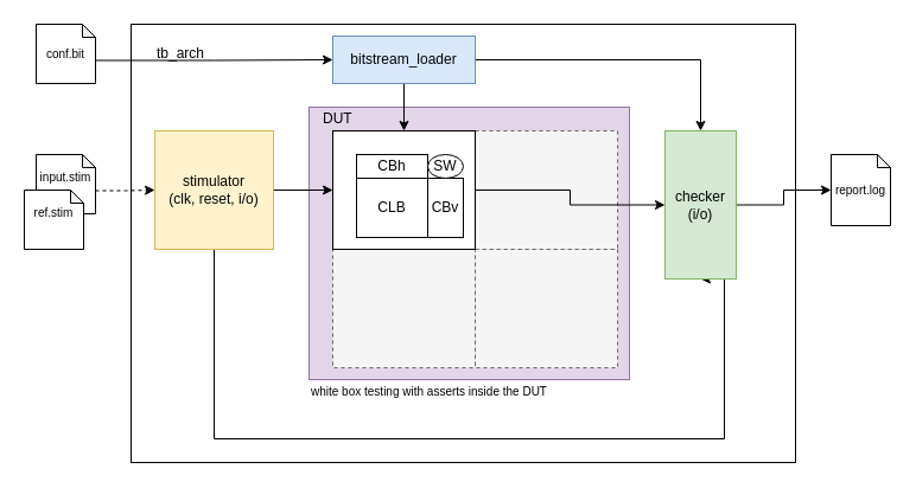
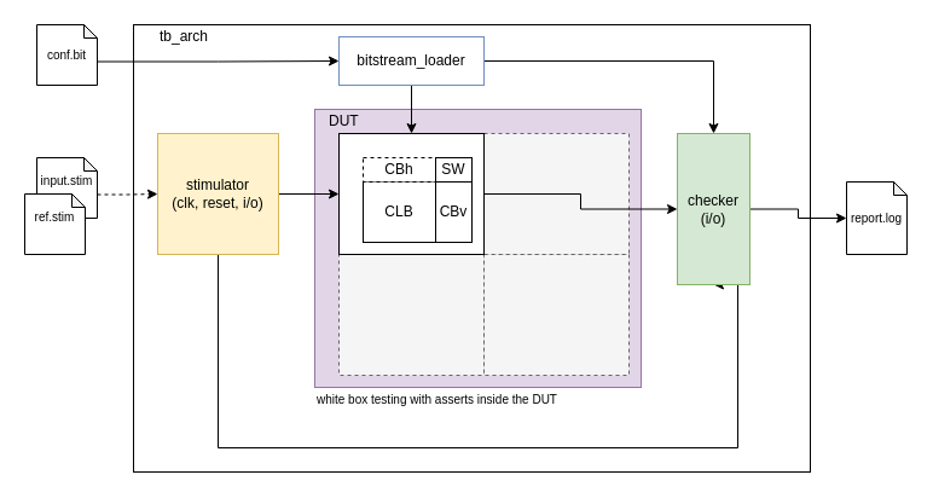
  <mxCell id="0" />
  <mxCell id="1" parent="0" />
  <mxCell id="2" value="" style="rounded=0;whiteSpace=wrap;html=1;" vertex="1" parent="1"><mxGeometry x="110" y="20" width="560" height="370" as="geometry" /></mxCell>
  <mxCell id="3" value="" style="rounded=0;whiteSpace=wrap;html=1;fillColor=#e1d5e7;strokeColor=#9673a6;" vertex="1" parent="1"><mxGeometry x="260" y="90" width="270" height="230" as="geometry" /></mxCell>
  <mxCell id="4" value="" style="rounded=0;whiteSpace=wrap;html=1;dashed=1;fillColor=#f5f5f5;fontColor=#333333;strokeColor=#666666;" vertex="1" parent="1"><mxGeometry x="280" y="210" width="120" height="100" as="geometry" /></mxCell>
  <mxCell id="5" value="" style="rounded=0;whiteSpace=wrap;html=1;dashed=1;fillColor=#f5f5f5;fontColor=#333333;strokeColor=#666666;" vertex="1" parent="1"><mxGeometry x="400" y="110" width="120" height="100" as="geometry" /></mxCell>
  <mxCell id="6" value="" style="rounded=0;whiteSpace=wrap;html=1;dashed=1;fillColor=#f5f5f5;fontColor=#333333;strokeColor=#666666;" vertex="1" parent="1"><mxGeometry x="400" y="210" width="120" height="100" as="geometry" /></mxCell>
  <mxCell id="7" style="edgeStyle=orthogonalEdgeStyle;rounded=0;orthogonalLoop=1;jettySize=auto;html=1;exitX=1;exitY=0.5;exitDx=0;exitDy=0;" edge="1" parent="1" source="8" target="21"><mxGeometry relative="1" as="geometry" /></mxCell>
  <mxCell id="8" value="" style="rounded=0;whiteSpace=wrap;html=1;" vertex="1" parent="1"><mxGeometry x="280" y="110" width="120" height="100" as="geometry" /></mxCell>
  <mxCell id="9" value="" style="group" vertex="1" connectable="0" parent="1"><mxGeometry x="300" y="130" width="90" height="70" as="geometry" /></mxCell>
  <mxCell id="10" value="CLB" style="rounded=0;whiteSpace=wrap;html=1;" vertex="1" parent="9"><mxGeometry y="20" width="60" height="50" as="geometry" /></mxCell>
- <mxCell id="11" value="CBh" style="rounded=0;whiteSpace=wrap;html=1;" vertex="1" parent="9"><mxGeometry width="60" height="20" as="geometry" /></mxCell>
+ <mxCell id="11" value="CBh" style="rounded=0;whiteSpace=wrap;html=1;dashed=1;" vertex="1" parent="9"><mxGeometry width="60" height="20" as="geometry" /></mxCell>
  <mxCell id="12" value="CBv" style="rounded=0;whiteSpace=wrap;html=1;" vertex="1" parent="9"><mxGeometry x="60" y="20" width="30" height="50" as="geometry" /></mxCell>
- <mxCell id="13" value="SW" style="ellipse;whiteSpace=wrap;html=1;" vertex="1" parent="9"><mxGeometry x="60" width="30" height="20" as="geometry" /></mxCell>
+ <mxCell id="13" value="SW" style="rounded=0;whiteSpace=wrap;html=1;" vertex="1" parent="9"><mxGeometry x="60" width="30" height="20" as="geometry" /></mxCell>
  <mxCell id="14" style="edgeStyle=orthogonalEdgeStyle;rounded=0;orthogonalLoop=1;jettySize=auto;html=1;exitX=1;exitY=0.5;exitDx=0;exitDy=0;entryX=0;entryY=0.5;entryDx=0;entryDy=0;" edge="1" parent="1" source="16" target="8"><mxGeometry relative="1" as="geometry" /></mxCell>
  <mxCell id="15" style="edgeStyle=orthogonalEdgeStyle;rounded=0;orthogonalLoop=1;jettySize=auto;html=1;exitX=0.5;exitY=1;exitDx=0;exitDy=0;entryX=0.5;entryY=1;entryDx=0;entryDy=0;fontSize=10;" edge="1" parent="1" source="16" target="21"><mxGeometry relative="1" as="geometry"><Array as="points"><mxPoint x="180" y="370" /><mxPoint x="610" y="370" /></Array></mxGeometry></mxCell>
  <mxCell id="16" value="stimulator&lt;br&gt;(clk, reset, i/o)" style="rounded=0;whiteSpace=wrap;html=1;fillColor=#fff2cc;strokeColor=#d6b656;" vertex="1" parent="1"><mxGeometry x="130" y="110" width="100" height="100" as="geometry" /></mxCell>
  <mxCell id="17" style="edgeStyle=orthogonalEdgeStyle;rounded=0;orthogonalLoop=1;jettySize=auto;html=1;exitX=0.5;exitY=1;exitDx=0;exitDy=0;entryX=0.5;entryY=0;entryDx=0;entryDy=0;" edge="1" parent="1" source="19" target="8"><mxGeometry relative="1" as="geometry" /></mxCell>
  <mxCell id="18" style="edgeStyle=orthogonalEdgeStyle;rounded=0;orthogonalLoop=1;jettySize=auto;html=1;exitX=1;exitY=0.5;exitDx=0;exitDy=0;fontSize=10;" edge="1" parent="1" source="19" target="21"><mxGeometry relative="1" as="geometry" /></mxCell>
- <mxCell id="19" value="bitstream_loader" style="rounded=0;whiteSpace=wrap;html=1;fillColor=#dae8fc;strokeColor=#6c8ebf;" vertex="1" parent="1"><mxGeometry x="280" y="30" width="120" height="40" as="geometry" /></mxCell>
+ <mxCell id="19" value="bitstream_loader" style="rounded=0;whiteSpace=wrap;html=1;fillColor=#ffffff;strokeColor=#6c8ebf;" vertex="1" parent="1"><mxGeometry x="280" y="30" width="120" height="40" as="geometry" /></mxCell>
  <mxCell id="20" style="edgeStyle=orthogonalEdgeStyle;rounded=0;orthogonalLoop=1;jettySize=auto;html=1;exitX=1;exitY=0.5;exitDx=0;exitDy=0;entryX=0;entryY=0.5;entryDx=0;entryDy=0;entryPerimeter=0;fontSize=10;" edge="1" parent="1" source="21" target="29"><mxGeometry relative="1" as="geometry" /></mxCell>
  <mxCell id="21" value="checker&lt;br&gt;(i/o)" style="rounded=0;whiteSpace=wrap;html=1;fillColor=#d5e8d4;strokeColor=#82b366;" vertex="1" parent="1"><mxGeometry x="560" y="110" width="60" height="125" as="geometry" /></mxCell>
  <mxCell id="22" value="DUT" style="text;html=1;strokeColor=none;fillColor=none;align=left;verticalAlign=middle;whiteSpace=wrap;rounded=0;" vertex="1" parent="1"><mxGeometry x="270" y="90" width="50" height="20" as="geometry" /></mxCell>
  <mxCell id="23" value="&lt;font style=&quot;font-size: 10px;&quot;&gt;white box testing with asserts inside the DUT&lt;/font&gt;" style="text;html=1;strokeColor=none;fillColor=none;align=left;verticalAlign=middle;whiteSpace=wrap;rounded=0;" vertex="1" parent="1"><mxGeometry x="260" y="320" width="247" height="20" as="geometry" /></mxCell>
- <mxCell id="24" value="tb_arch" style="text;html=1;strokeColor=none;fillColor=none;align=left;verticalAlign=middle;whiteSpace=wrap;rounded=0;" vertex="1" parent="1"><mxGeometry x="130" y="35" width="50" height="20" as="geometry" /></mxCell>
+ <mxCell id="24" value="tb_arch" style="text;html=1;strokeColor=none;fillColor=none;align=left;verticalAlign=middle;whiteSpace=wrap;rounded=0;" vertex="1" parent="1"><mxGeometry x="130" y="20" width="50" height="20" as="geometry" /></mxCell>
  <mxCell id="25" style="edgeStyle=orthogonalEdgeStyle;rounded=0;orthogonalLoop=1;jettySize=auto;html=1;exitX=0;exitY=0;exitDx=50;exitDy=30.5;exitPerimeter=0;fontSize=10;" edge="1" parent="1" source="26" target="19"><mxGeometry relative="1" as="geometry" /></mxCell>
  <mxCell id="26" value="conf.bit" style="shape=note;whiteSpace=wrap;html=1;backgroundOutline=1;darkOpacity=0.05;fontSize=10;size=11;" vertex="1" parent="1"><mxGeometry x="30" y="20" width="50" height="50" as="geometry" /></mxCell>
  <mxCell id="27" style="edgeStyle=orthogonalEdgeStyle;rounded=0;orthogonalLoop=1;jettySize=auto;html=1;fontSize=10;exitX=0;exitY=0;exitDx=50;exitDy=30.5;exitPerimeter=0;dashed=1;" edge="1" parent="1" source="28" target="16"><mxGeometry relative="1" as="geometry"><mxPoint x="90" y="180" as="sourcePoint" /></mxGeometry></mxCell>
  <mxCell id="28" value="input.stim&lt;br&gt;&amp;nbsp;" style="shape=note;whiteSpace=wrap;html=1;backgroundOutline=1;darkOpacity=0.05;fontSize=10;size=11;" vertex="1" parent="1"><mxGeometry x="30" y="130" width="50" height="50" as="geometry" /></mxCell>
- <mxCell id="29" value="report.log" style="shape=note;whiteSpace=wrap;html=1;backgroundOutline=1;darkOpacity=0.05;fontSize=10;size=11;" vertex="1" parent="1"><mxGeometry x="700" y="130" width="50" height="60" as="geometry" /></mxCell>
+ <mxCell id="29" value="report.log" style="shape=note;whiteSpace=wrap;html=1;backgroundOutline=1;darkOpacity=0.05;fontSize=10;size=11;" vertex="1" parent="1"><mxGeometry x="700" y="150" width="50" height="60" as="geometry" /></mxCell>
  <mxCell id="30" value="ref.stim&lt;br&gt;&amp;nbsp;" style="shape=note;whiteSpace=wrap;html=1;backgroundOutline=1;darkOpacity=0.05;fontSize=10;size=11;" vertex="1" parent="1"><mxGeometry x="20" y="160" width="50" height="50" as="geometry" /></mxCell>
